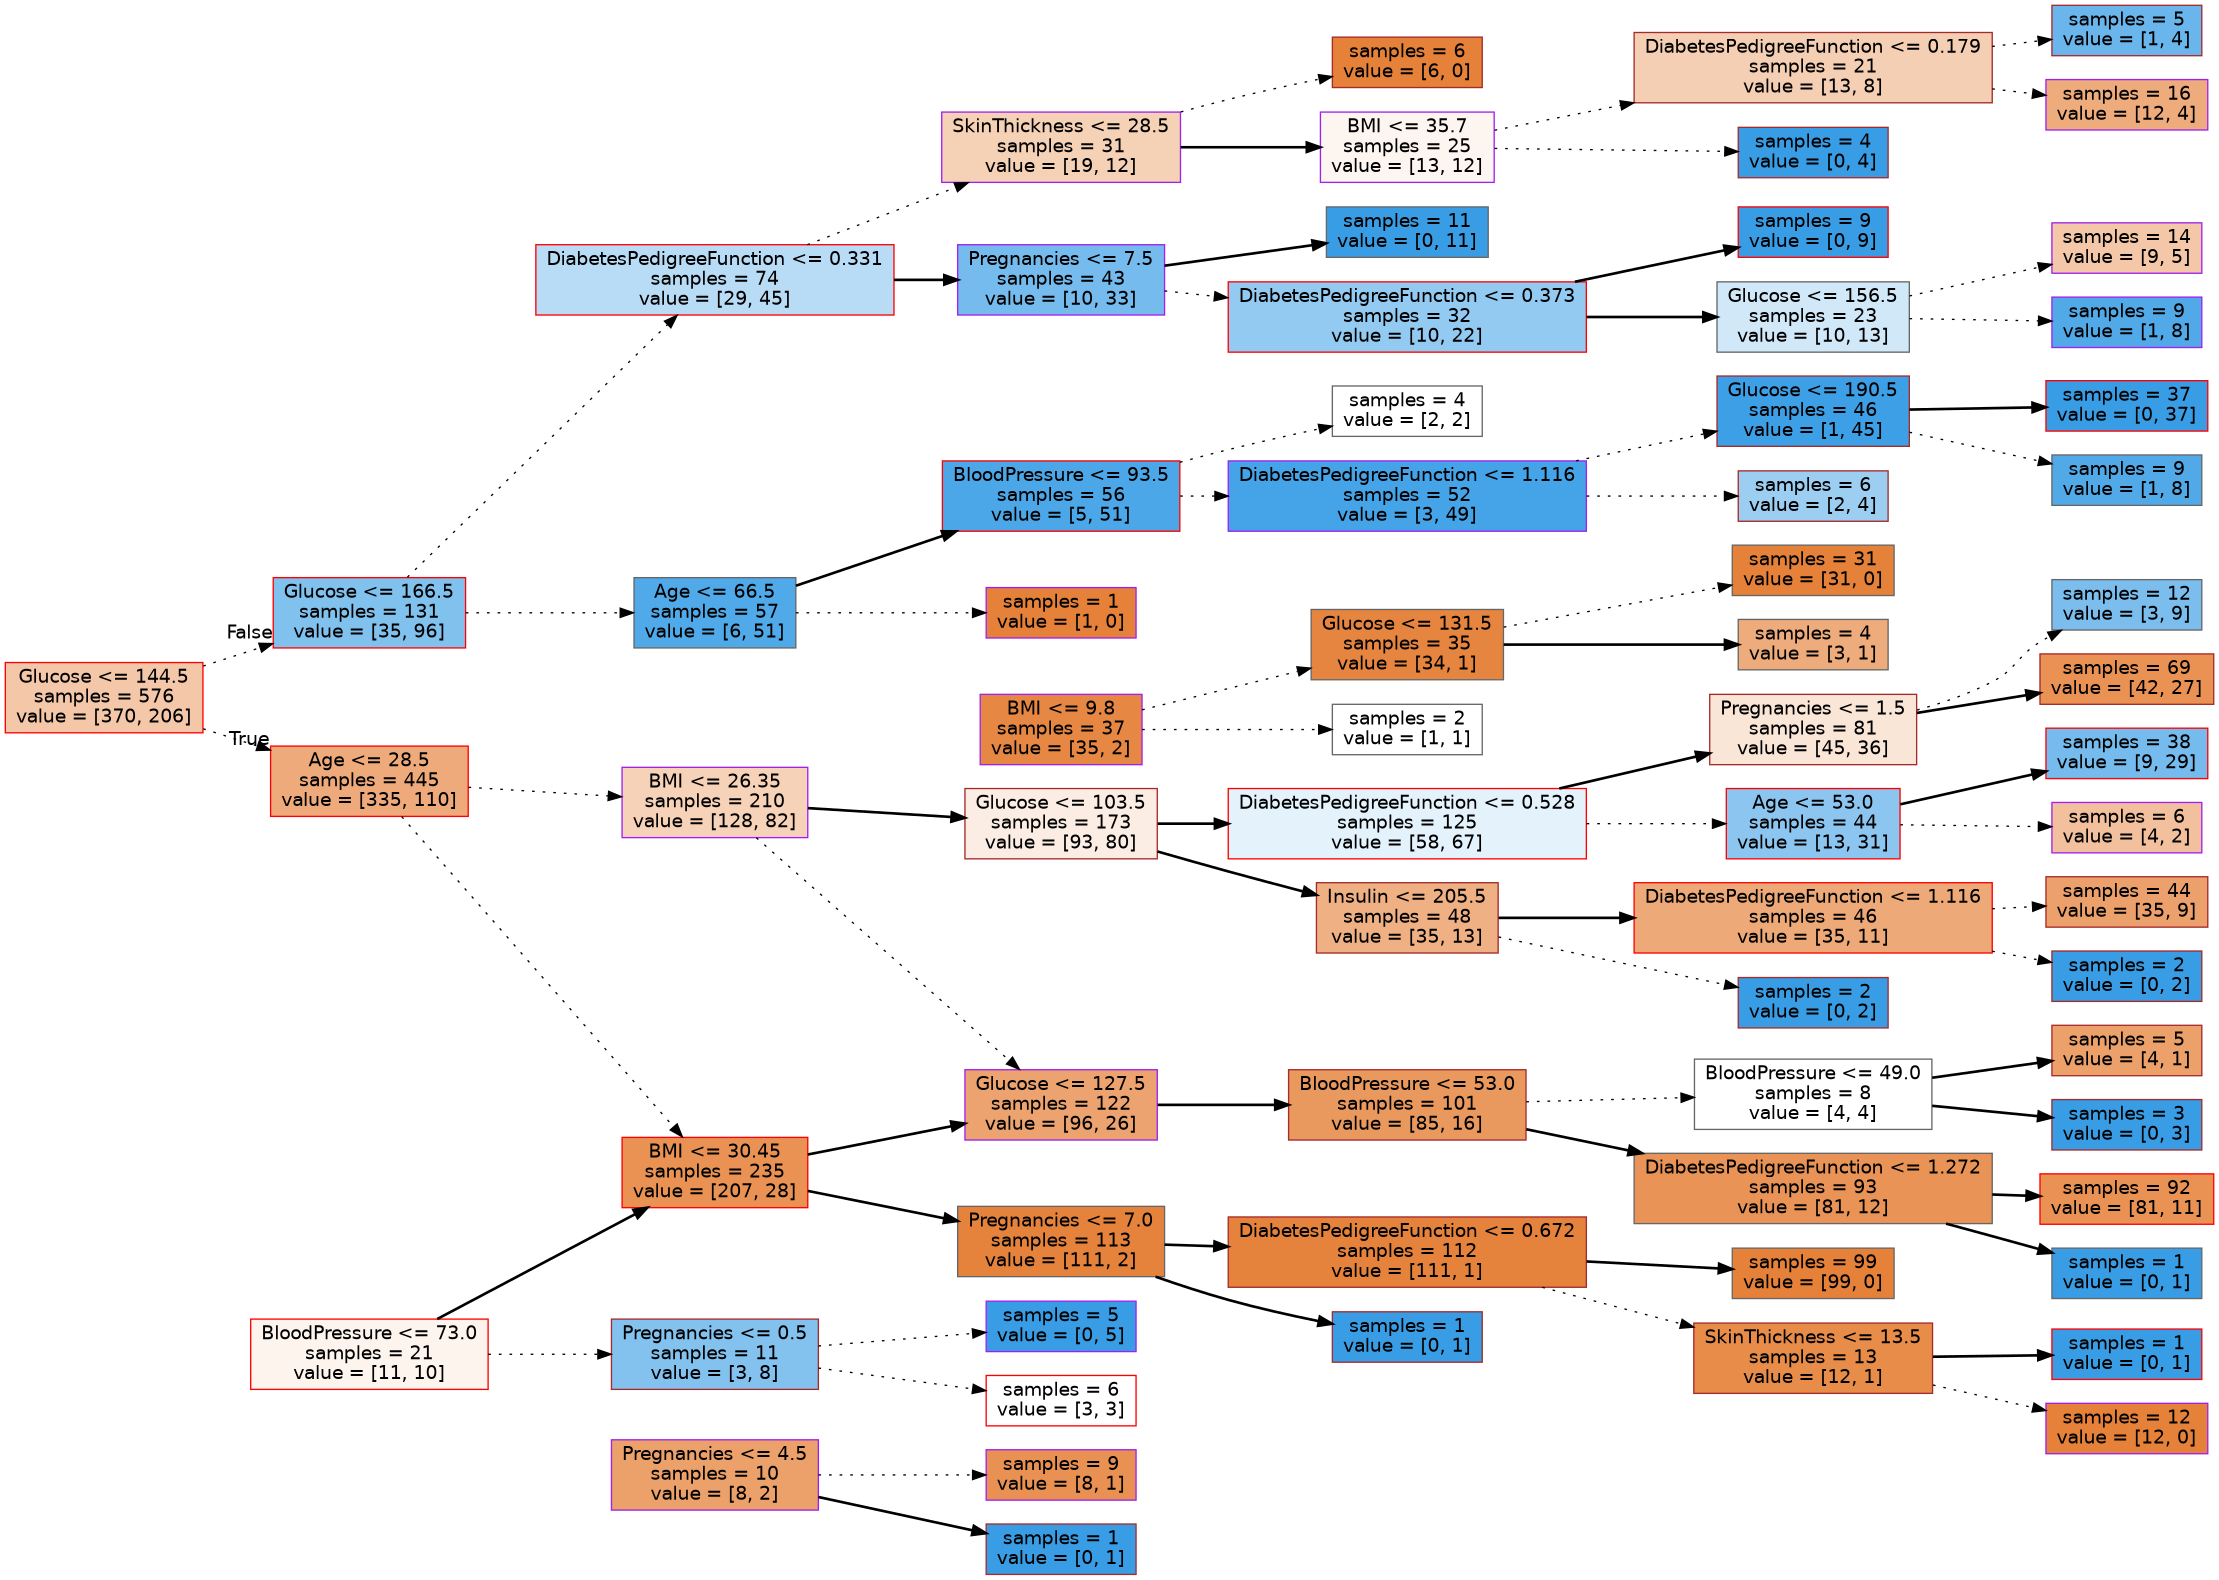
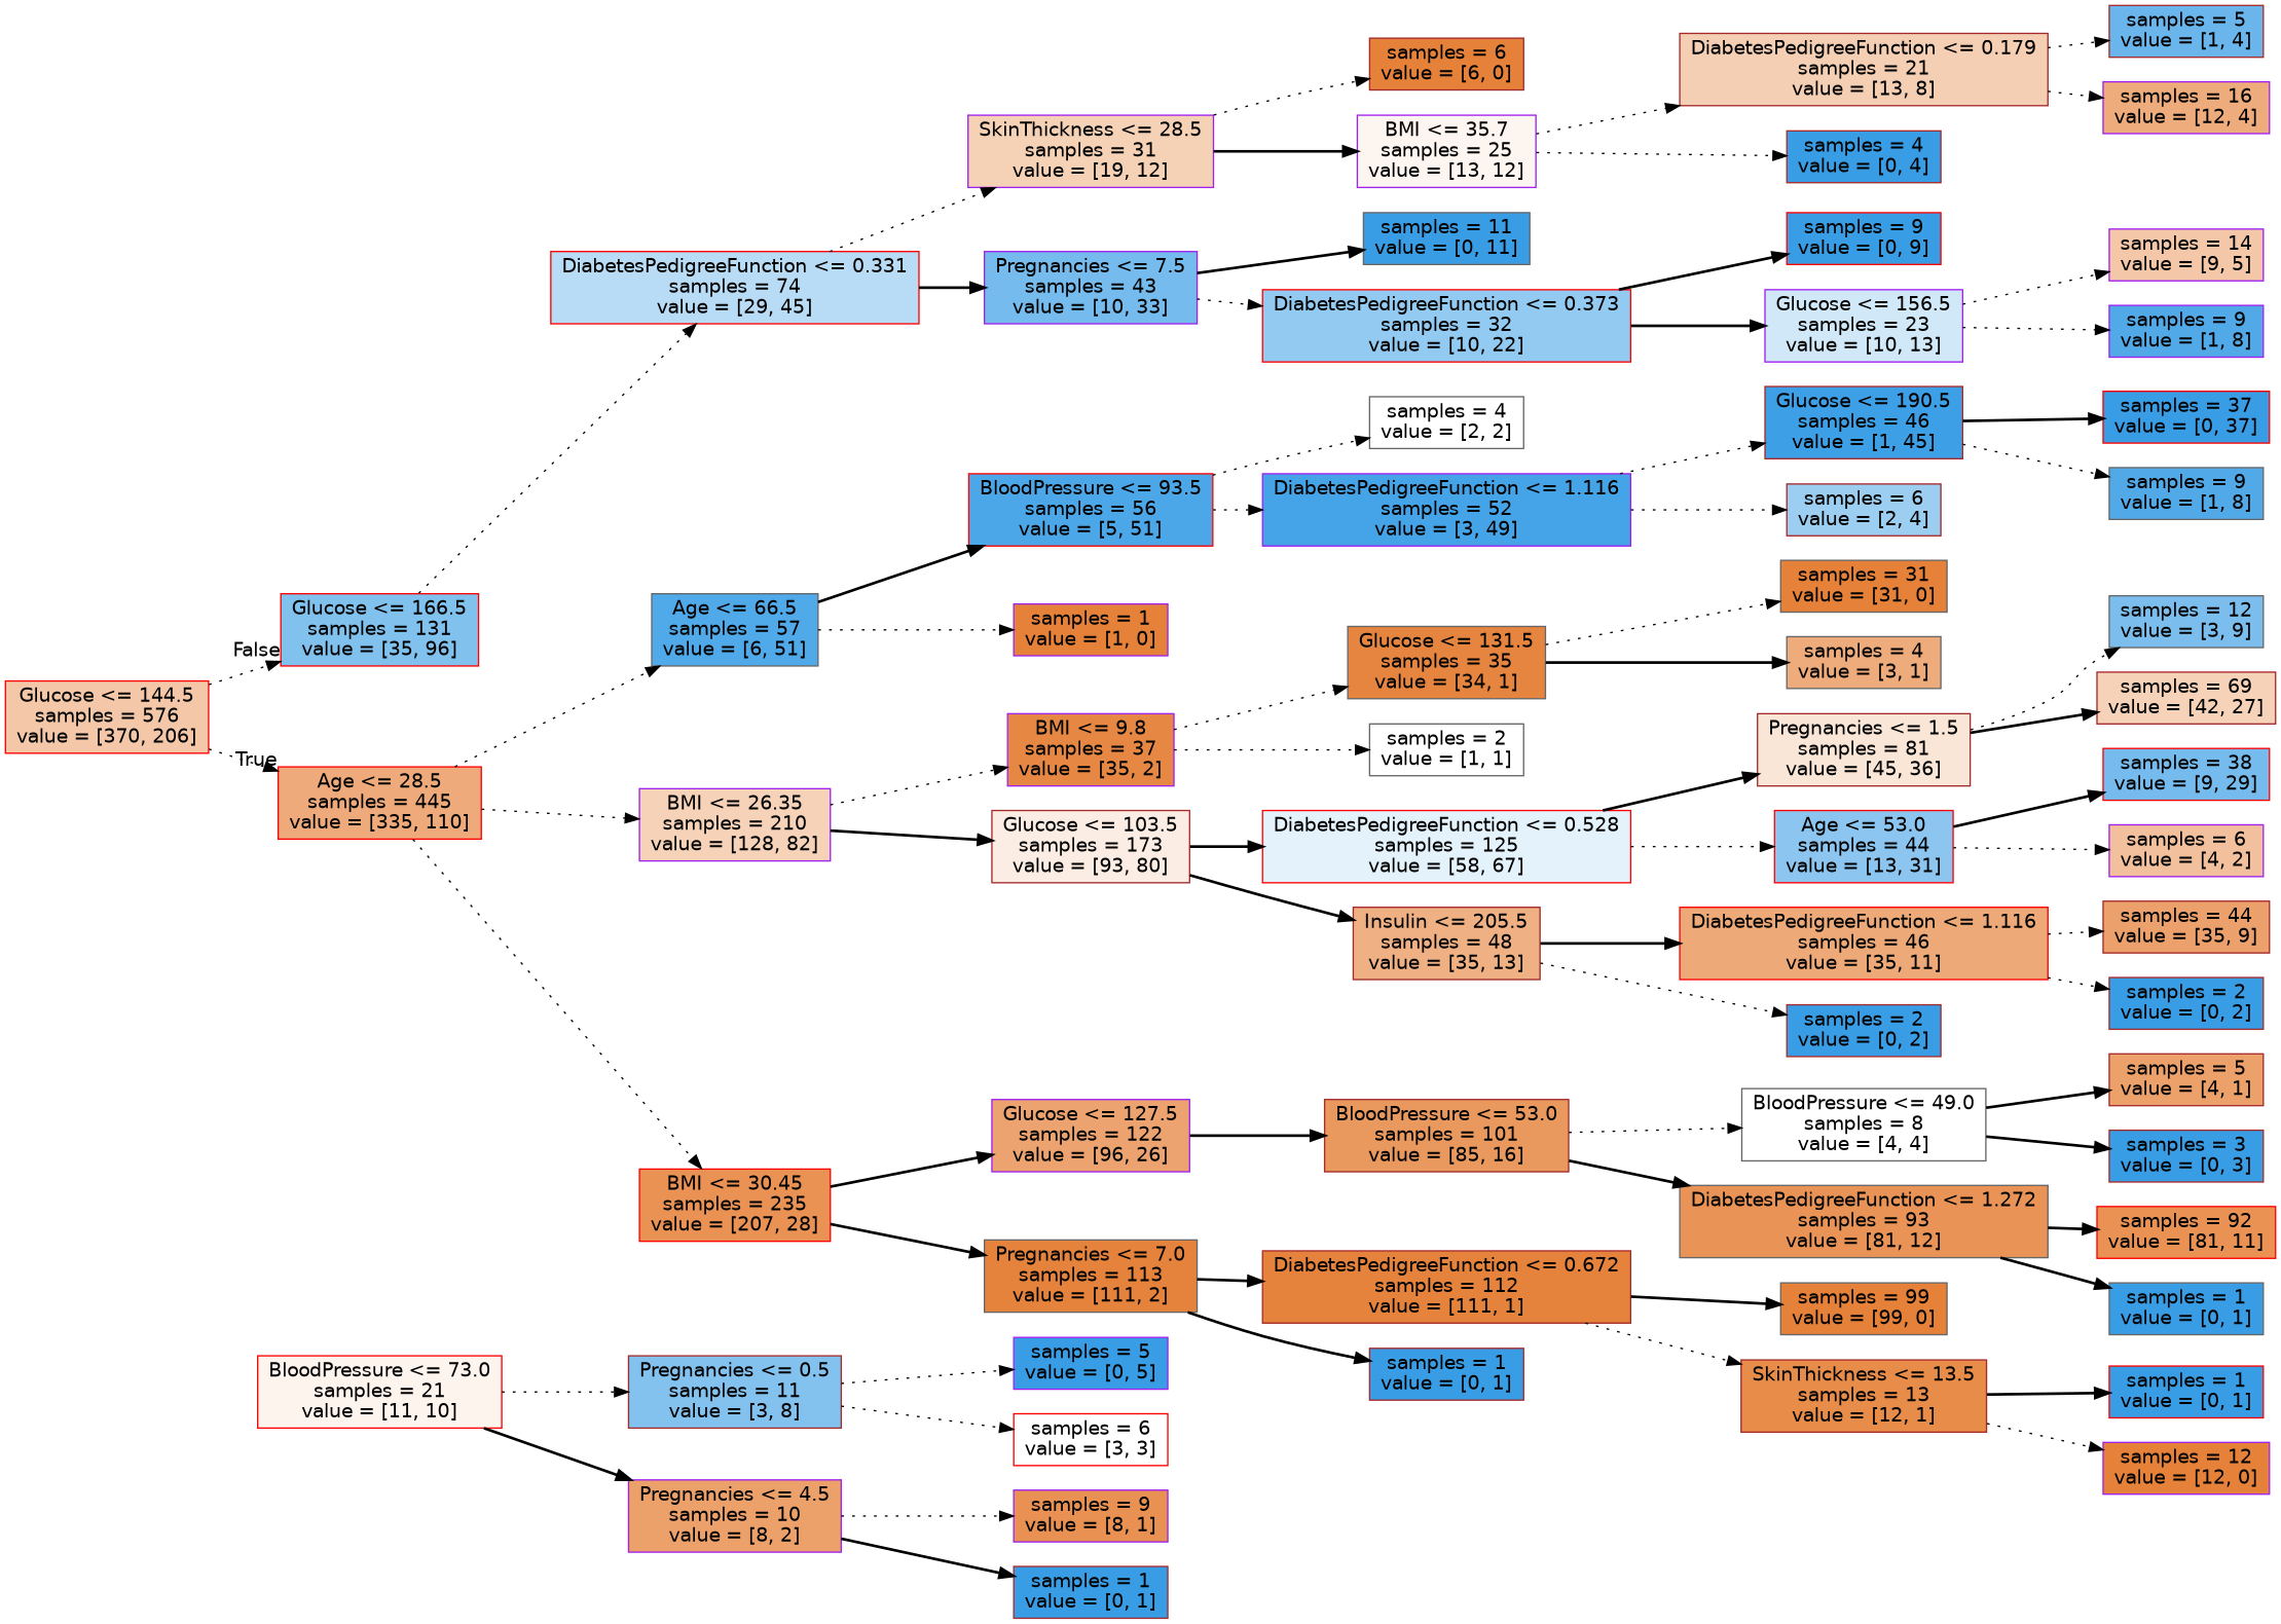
  digraph {
    rankdir=LR
    node [color=brown fillcolor="#399de5" fontname=helvetica shape=box style=filled]
    edge [fontname=helvetica style=dotted]
    n1 [color=red fillcolor="#f3c7a7" label="Glucose <= 144.5\nsamples = 576\nvalue = [370, 206]"]
    n2 [color=red fillcolor="#eeaa7a" label="Age <= 28.5\nsamples = 445\nvalue = [335, 110]"]
    n3 [color=red fillcolor="#81c1ee" label="Glucose <= 166.5\nsamples = 131\nvalue = [35, 96]"]
    n4 [color=red fillcolor="#e99254" label="BMI <= 30.45\nsamples = 235\nvalue = [207, 28]"]
    n5 [color=purple fillcolor="#f6d2b8" label="BMI <= 26.35\nsamples = 210\nvalue = [128, 82]"]
    n6 [color=red fillcolor="#b9dcf6" label="DiabetesPedigreeFunction <= 0.331\nsamples = 74\nvalue = [29, 45]"]
    n7 [color=gray40 fillcolor="#50a9e8" label="Age <= 66.5\nsamples = 57\nvalue = [6, 51]"]
    n8 [color=gray40 fillcolor="#e5833d" label="Pregnancies <= 7.0\nsamples = 113\nvalue = [111, 2]"]
    n9 [color=purple fillcolor="#eca36f" label="Glucose <= 127.5\nsamples = 122\nvalue = [96, 26]"]
    n10 [color=purple fillcolor="#e68844" label="BMI <= 9.8\nsamples = 37\nvalue = [35, 2]"]
    n11 [fillcolor="#fbede3" label="Glucose <= 103.5\nsamples = 173\nvalue = [93, 80]"]
    n12 [fillcolor="#e5823b" label="DiabetesPedigreeFunction <= 0.672\nsamples = 112\nvalue = [111, 1]"]
    n13 [label="samples = 1\nvalue = [0, 1]"]
    n14 [fillcolor="#ea995e" label="BloodPressure <= 53.0\nsamples = 101\nvalue = [85, 16]"]
    n15 [color=gray40 fillcolor="#e58139" label="samples = 99\nvalue = [99, 0]"]
    n16 [fillcolor="#e78c49" label="SkinThickness <= 13.5\nsamples = 13\nvalue = [12, 1]"]
    n17 [color=red label="samples = 1\nvalue = [0, 1]"]
    n18 [color=purple fillcolor="#e58139" label="samples = 12\nvalue = [12, 0]"]
    n19 [color=gray40 fillcolor="#ffffff" label="BloodPressure <= 49.0\nsamples = 8\nvalue = [4, 4]"]
    n20 [color=gray40 fillcolor="#e99456" label="DiabetesPedigreeFunction <= 1.272\nsamples = 93\nvalue = [81, 12]"]
    n21 [color=red fillcolor="#fdf4ed" label="BloodPressure <= 73.0\nsamples = 21\nvalue = [11, 10]"]
    n22 [fillcolor="#83c2ef" label="Pregnancies <= 0.5\nsamples = 11\nvalue = [3, 8]"]
    n23 [color=purple fillcolor="#eca06a" label="Pregnancies <= 4.5\nsamples = 10\nvalue = [8, 2]"]
    n24 [fillcolor="#eca06a" label="samples = 5\nvalue = [4, 1]"]
    n25 [label="samples = 3\nvalue = [0, 3]"]
    n26 [color=red fillcolor="#e99254" label="samples = 92\nvalue = [81, 11]"]
    n27 [color=gray40 label="samples = 1\nvalue = [0, 1]"]
    n28 [color=purple label="samples = 5\nvalue = [0, 5]"]
    n29 [color=red fillcolor="#ffffff" label="samples = 6\nvalue = [3, 3]"]
    n30 [color=purple fillcolor="#e89152" label="samples = 9\nvalue = [8, 1]"]
    n31 [label="samples = 1\nvalue = [0, 1]"]
    n32 [color=gray40 fillcolor="#ffffff" label="samples = 2\nvalue = [1, 1]"]
    n33 [color=gray40 fillcolor="#e6853f" label="Glucose <= 131.5\nsamples = 35\nvalue = [34, 1]"]
    n34 [fillcolor="#efb083" label="Insulin <= 205.5\nsamples = 48\nvalue = [35, 13]"]
    n35 [color=red fillcolor="#e4f2fc" label="DiabetesPedigreeFunction <= 0.528\nsamples = 125\nvalue = [58, 67]"]
    n36 [color=gray40 fillcolor="#e58139" label="samples = 31\nvalue = [31, 0]"]
    n37 [color=gray40 fillcolor="#eeab7b" label="samples = 4\nvalue = [3, 1]"]
    n38 [color=red fillcolor="#eda977" label="DiabetesPedigreeFunction <= 1.116\nsamples = 46\nvalue = [35, 11]"]
    n39 [label="samples = 2\nvalue = [0, 2]"]
    n40 [fillcolor="#fae6d7" label="Pregnancies <= 1.5\nsamples = 81\nvalue = [45, 36]"]
    n41 [color=red fillcolor="#8cc6f0" label="Age <= 53.0\nsamples = 44\nvalue = [13, 31]"]
    n42 [fillcolor="#eca16c" label="samples = 44\nvalue = [35, 9]"]
    n43 [label="samples = 2\nvalue = [0, 2]"]
    n44 [color=gray40 fillcolor="#7bbeee" label="samples = 12\nvalue = [3, 9]"]
-   n45 [fillcolor="#e99254" label="samples = 69\nvalue = [42, 27]"]
+   n45 [fillcolor="#f6d2b8" label="samples = 69\nvalue = [42, 27]"]
    n46 [color=red fillcolor="#76bbed" label="samples = 38\nvalue = [9, 29]"]
    n47 [color=purple fillcolor="#f2c09c" label="samples = 6\nvalue = [4, 2]"]
    n48 [color=purple fillcolor="#f5d1b6" label="SkinThickness <= 28.5\nsamples = 31\nvalue = [19, 12]"]
    n49 [color=purple fillcolor="#75bbed" label="Pregnancies <= 7.5\nsamples = 43\nvalue = [10, 33]"]
    n50 [color=red fillcolor="#4ca7e8" label="BloodPressure <= 93.5\nsamples = 56\nvalue = [5, 51]"]
    n51 [color=purple fillcolor="#e58139" label="samples = 1\nvalue = [1, 0]"]
    n52 [color=purple fillcolor="#fdf5f0" label="BMI <= 35.7\nsamples = 25\nvalue = [13, 12]"]
    n53 [fillcolor="#e58139" label="samples = 6\nvalue = [6, 0]"]
    n54 [color=red fillcolor="#93caf1" label="DiabetesPedigreeFunction <= 0.373\nsamples = 32\nvalue = [10, 22]"]
    n55 [color=gray40 label="samples = 11\nvalue = [0, 11]"]
    n56 [fillcolor="#f5cfb3" label="DiabetesPedigreeFunction <= 0.179\nsamples = 21\nvalue = [13, 8]"]
    n57 [label="samples = 4\nvalue = [0, 4]"]
    n58 [fillcolor="#6ab6ec" label="samples = 5\nvalue = [1, 4]"]
    n59 [color=purple fillcolor="#eeab7b" label="samples = 16\nvalue = [12, 4]"]
    n60 [color=red label="samples = 9\nvalue = [0, 9]"]
-   n61 [color=gray40 fillcolor="#d1e8f9" label="Glucose <= 156.5\nsamples = 23\nvalue = [10, 13]"]
+   n61 [color=purple fillcolor="#d1e8f9" label="Glucose <= 156.5\nsamples = 23\nvalue = [10, 13]"]
    n62 [color=purple fillcolor="#f3c7a7" label="samples = 14\nvalue = [9, 5]"]
    n63 [color=purple fillcolor="#52a9e8" label="samples = 9\nvalue = [1, 8]"]
    n64 [color=purple fillcolor="#45a3e7" label="DiabetesPedigreeFunction <= 1.116\nsamples = 52\nvalue = [3, 49]"]
    n65 [color=gray40 fillcolor="#ffffff" label="samples = 4\nvalue = [2, 2]"]
    n66 [fillcolor="#3d9fe6" label="Glucose <= 190.5\nsamples = 46\nvalue = [1, 45]"]
    n67 [fillcolor="#9ccef2" label="samples = 6\nvalue = [2, 4]"]
    n68 [color=red label="samples = 37\nvalue = [0, 37]"]
    n69 [color=gray40 fillcolor="#52a9e8" label="samples = 9\nvalue = [1, 8]"]
    n1 -> n2 [headlabel=True labelangle=45 labeldistance=2.5]
    n1 -> n3 [headlabel=False labelangle=-45 labeldistance=2.5]
    n2 -> n4
    n2 -> n5
    n3 -> n6
-   n3 -> n7
+   n2 -> n7
    n4 -> n8 [style=bold]
    n4 -> n9 [style=bold]
-   n5 -> n9
+   n5 -> n10
    n5 -> n11 [style=bold]
    n6 -> n48
    n6 -> n49 [style=bold]
    n7 -> n50 [style=bold]
    n7 -> n51
    n8 -> n12 [style=bold]
    n8 -> n13 [style=bold]
    n9 -> n14 [style=bold]
    n10 -> n32
    n10 -> n33
    n11 -> n34 [style=bold]
    n11 -> n35 [style=bold]
    n12 -> n15 [style=bold]
    n12 -> n16
    n14 -> n19
    n14 -> n20 [style=bold]
    n16 -> n17 [style=bold]
    n16 -> n18
    n19 -> n24 [style=bold]
    n19 -> n25 [style=bold]
    n20 -> n26 [style=bold]
    n20 -> n27 [style=bold]
    n21 -> n22
-   n21 -> n4 [style=bold]
+   n21 -> n23 [style=bold]
    n22 -> n28
    n22 -> n29
    n23 -> n30
    n23 -> n31 [style=bold]
    n33 -> n36
    n33 -> n37 [style=bold]
    n34 -> n38 [style=bold]
    n34 -> n39
    n35 -> n40 [style=bold]
    n35 -> n41
    n38 -> n42
    n38 -> n43
    n40 -> n44
    n40 -> n45 [style=bold]
    n41 -> n46 [style=bold]
    n41 -> n47
    n48 -> n52 [style=bold]
    n48 -> n53
    n49 -> n54
    n49 -> n55 [style=bold]
    n50 -> n64
    n50 -> n65
    n52 -> n56
    n52 -> n57
    n54 -> n60 [style=bold]
    n54 -> n61 [style=bold]
    n56 -> n58
    n56 -> n59
    n61 -> n62
    n61 -> n63
    n64 -> n66
    n64 -> n67
    n66 -> n68 [style=bold]
    n66 -> n69
  }
